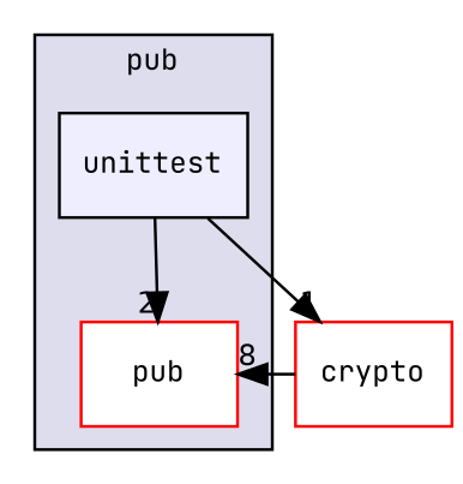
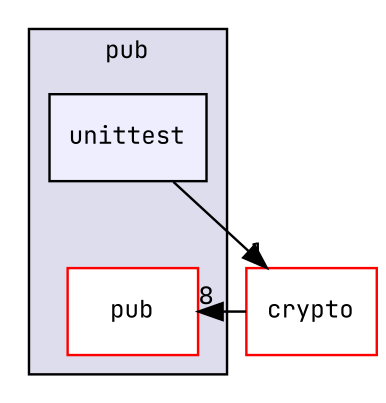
  digraph {
    compound=true
    fontname="JetBrains Mono"
    node [color=red fillcolor=white fontname="JetBrains Mono" fontsize=10 shape=box style=filled]
    edge [fontname="JetBrains Mono" labeldistance=1.5 labelfontname=Helvetica labelfontsize=10]
    n1 [label=pub]
    n2 [fillcolor="#eeeeff" label=unittest pencolor=black color=""]
    n3 [label=crypto]
    subgraph cluster_1 {
      bgcolor="#ddddee"
      fontsize=10
      label=pub
      pencolor=black
      n1
      n2
    }
-   n2 -> n1 [headlabel=2]
    n2 -> n3 [headlabel=1]
    n3 -> n1 [headlabel=8]
  }
